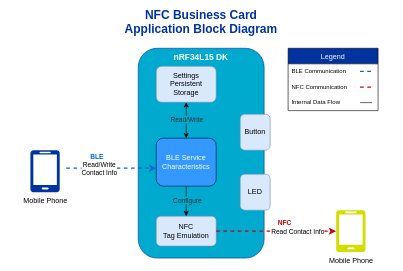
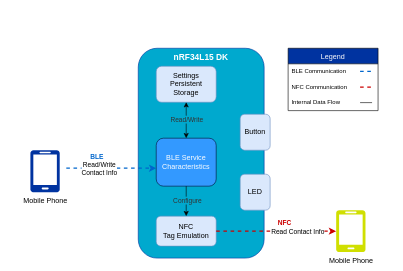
  <mxCell id="0" />
  <mxCell id="1" parent="0" />
  <mxCell id="2" value="nRF34L15 DK" style="rounded=1;whiteSpace=wrap;html=1;fillColor=#00A9CE;strokeColor=#0033A0;verticalAlign=top;fontStyle=1;fontSize=14;fontColor=#FFFFFF;" parent="1" vertex="1"><mxGeometry x="230" y="80" width="210" height="350" as="geometry" /></mxCell>
  <mxCell id="3" value="Settings&lt;br&gt;Persistent Storage" style="rounded=1;whiteSpace=wrap;html=1;fillColor=#dae8fc;strokeColor=#6c8ebf;" parent="1" vertex="1"><mxGeometry x="260" y="110" width="100" height="60" as="geometry" /></mxCell>
  <mxCell id="4" value="BLE Service&lt;br&gt;Characteristics" style="rounded=1;whiteSpace=wrap;html=1;fillColor=#3399FF;strokeColor=#001135;fontColor=#FFFFFF;" parent="1" vertex="1"><mxGeometry x="260" y="230" width="100" height="80" as="geometry" /></mxCell>
  <mxCell id="5" value="Button" style="rounded=1;whiteSpace=wrap;html=1;fillColor=#dae8fc;strokeColor=#6c8ebf;" parent="1" vertex="1"><mxGeometry x="400" y="190" width="50" height="60" as="geometry" /></mxCell>
  <mxCell id="6" value="NFC&lt;br&gt;Tag Emulation" style="rounded=1;whiteSpace=wrap;html=1;fillColor=#dae8fc;strokeColor=#6c8ebf;" parent="1" vertex="1"><mxGeometry x="260" y="360" width="100" height="50" as="geometry" /></mxCell>
  <mxCell id="7" value="" style="endArrow=classic;html=1;rounded=0;entryX=0;entryY=0.5;entryDx=0;entryDy=0;dashed=1;strokeWidth=2;strokeColor=#0066CC;" parent="1" edge="1"><mxGeometry width="50" height="50" relative="1" as="geometry"><mxPoint x="110" y="280" as="sourcePoint" /><mxPoint x="260" y="280" as="targetPoint" /></mxGeometry></mxCell>
  <mxCell id="8" value="BLE" style="edgeLabel;html=1;align=center;verticalAlign=middle;resizable=0;points=[];fontColor=#0066CC;fontStyle=1" parent="7" vertex="1" connectable="0"><mxGeometry x="-0.027" y="-2" relative="1" as="geometry"><mxPoint x="-23" y="-22" as="offset" /></mxGeometry></mxCell>
  <mxCell id="9" value="Read/Write&lt;br&gt;Contact Info" style="edgeLabel;html=1;align=center;verticalAlign=middle;resizable=0;points=[];rotation=0;" parent="7" vertex="1" connectable="0"><mxGeometry x="0.128" y="-2" relative="1" as="geometry"><mxPoint x="-31" y="-2" as="offset" /></mxGeometry></mxCell>
  <mxCell id="10" value="" style="endArrow=classic;html=1;rounded=0;exitX=0.5;exitY=1;exitDx=0;exitDy=0;entryX=0.5;entryY=0;entryDx=0;entryDy=0;startArrow=classic;startFill=1;" parent="1" source="3" target="4" edge="1"><mxGeometry width="50" height="50" relative="1" as="geometry"><mxPoint x="300" y="320" as="sourcePoint" /><mxPoint x="350" y="270" as="targetPoint" /></mxGeometry></mxCell>
  <mxCell id="11" value="Read/Write" style="edgeLabel;html=1;align=center;verticalAlign=middle;resizable=0;points=[];labelBackgroundColor=#00A9CE;fontColor=#333333;textShadow=0;" parent="10" vertex="1" connectable="0"><mxGeometry x="-0.28" relative="1" as="geometry"><mxPoint y="6" as="offset" /></mxGeometry></mxCell>
  <mxCell id="12" value="" style="endArrow=classic;html=1;rounded=0;exitX=0.5;exitY=1;exitDx=0;exitDy=0;entryX=0.5;entryY=0;entryDx=0;entryDy=0;" parent="1" source="4" target="6" edge="1"><mxGeometry width="50" height="50" relative="1" as="geometry"><mxPoint x="300" y="320" as="sourcePoint" /><mxPoint x="350" y="270" as="targetPoint" /></mxGeometry></mxCell>
  <mxCell id="13" value="Configure" style="edgeLabel;html=1;align=center;verticalAlign=middle;resizable=0;points=[];fontFamily=Helvetica;fontSize=11;fontColor=#333333;labelBackgroundColor=#00A9CE;fillColor=none;gradientColor=none;" parent="12" vertex="1" connectable="0"><mxGeometry x="-0.32" y="1" relative="1" as="geometry"><mxPoint y="6" as="offset" /></mxGeometry></mxCell>
  <mxCell id="14" value="" style="endArrow=classic;html=1;rounded=0;exitX=1;exitY=0.5;exitDx=0;exitDy=0;dashed=1;strokeWidth=2;strokeColor=#CC0000;" parent="1" source="6" edge="1"><mxGeometry width="50" height="50" relative="1" as="geometry"><mxPoint x="300" y="320" as="sourcePoint" /><mxPoint x="560" y="385" as="targetPoint" /></mxGeometry></mxCell>
  <mxCell id="15" value="NFC" style="edgeLabel;html=1;align=center;verticalAlign=middle;resizable=0;points=[];fontColor=#CC0000;fontStyle=1" parent="14" vertex="1" connectable="0"><mxGeometry x="0.26" y="1" relative="1" as="geometry"><mxPoint x="-13" y="-14" as="offset" /></mxGeometry></mxCell>
  <mxCell id="16" value="Read Contact Info" style="edgeLabel;html=1;align=center;verticalAlign=middle;resizable=0;points=[];rotation=0;" parent="14" vertex="1" connectable="0"><mxGeometry x="0.056" y="3" relative="1" as="geometry"><mxPoint x="29" y="3" as="offset" /></mxGeometry></mxCell>
  <mxCell id="17" value="Legend" style="swimlane;fontStyle=0;childLayout=stackLayout;horizontal=1;startSize=26;horizontalStack=0;resizeParent=1;resizeParentMax=0;resizeLast=0;collapsible=1;marginBottom=0;align=center;fontSize=12;fillColor=#0033A0;fontColor=#FFFFFF;" parent="1" vertex="1"><mxGeometry x="480" y="80" width="150" height="104" as="geometry"><mxRectangle x="570" y="80" width="80" height="30" as="alternateBounds" /></mxGeometry></mxCell>
  <mxCell id="18" value="" style="endArrow=none;dashed=1;html=1;rounded=0;strokeWidth=2;strokeColor=#0066CC;" parent="17" edge="1"><mxGeometry width="50" height="50" relative="1" as="geometry"><mxPoint x="120" y="38.66" as="sourcePoint" /><mxPoint x="140" y="38.66" as="targetPoint" /></mxGeometry></mxCell>
  <mxCell id="19" value="BLE Communication" style="text;strokeColor=none;fillColor=none;spacingLeft=4;spacingRight=4;overflow=hidden;rotatable=0;points=[[0,0.5],[1,0.5]];portConstraint=eastwest;fontSize=10;" parent="17" vertex="1"><mxGeometry y="26" width="150" height="26" as="geometry" /></mxCell>
  <mxCell id="20" value="NFC Communication" style="text;strokeColor=none;fillColor=none;spacingLeft=4;spacingRight=4;overflow=hidden;rotatable=0;points=[[0,0.5],[1,0.5]];portConstraint=eastwest;fontSize=10;" parent="17" vertex="1"><mxGeometry y="52" width="150" height="26" as="geometry" /></mxCell>
  <mxCell id="21" value="" style="endArrow=none;dashed=1;html=1;rounded=0;strokeWidth=2;strokeColor=#CC0000;" parent="17" edge="1"><mxGeometry width="50" height="50" relative="1" as="geometry"><mxPoint x="120" y="64.66" as="sourcePoint" /><mxPoint x="140" y="64.66" as="targetPoint" /></mxGeometry></mxCell>
  <mxCell id="22" value="" style="endArrow=none;html=1;rounded=0;" parent="17" edge="1"><mxGeometry width="50" height="50" relative="1" as="geometry"><mxPoint x="120" y="90.66" as="sourcePoint" /><mxPoint x="140" y="90.66" as="targetPoint" /></mxGeometry></mxCell>
  <mxCell id="23" value="Internal Data Flow" style="text;strokeColor=none;fillColor=none;spacingLeft=4;spacingRight=4;overflow=hidden;rotatable=0;points=[[0,0.5],[1,0.5]];portConstraint=eastwest;fontSize=10;" parent="17" vertex="1"><mxGeometry y="78" width="150" height="26" as="geometry" /></mxCell>
- <mxCell id="24" value="NFC Business Card &lt;br&gt;Application Block Diagram" style="text;html=1;strokeColor=none;fillColor=none;align=center;verticalAlign=middle;whiteSpace=wrap;rounded=0;fontSize=20;fontStyle=1;fontColor=#0033A0;" parent="1" vertex="1"><mxGeometry x="20" y="20" width="630" height="30" as="geometry" /></mxCell>
  <mxCell id="25" value="Mobile Phone" style="sketch=0;aspect=fixed;pointerEvents=1;shadow=0;dashed=0;html=1;strokeColor=none;labelPosition=center;verticalLabelPosition=bottom;verticalAlign=top;align=center;fillColor=#D0DF00;shape=mxgraph.azure.mobile" parent="1" vertex="1"><mxGeometry x="560" y="350" width="49" height="70" as="geometry" /></mxCell>
  <mxCell id="26" value="Mobile Phone" style="sketch=0;aspect=fixed;pointerEvents=1;shadow=0;dashed=0;html=1;strokeColor=none;labelPosition=center;verticalLabelPosition=bottom;verticalAlign=top;align=center;fillColor=#0033A0;shape=mxgraph.azure.mobile" parent="1" vertex="1"><mxGeometry x="50" y="250" width="49" height="70" as="geometry" /></mxCell>
  <mxCell id="27" value="LED" style="rounded=1;whiteSpace=wrap;html=1;fillColor=#dae8fc;strokeColor=#6c8ebf;" vertex="1" parent="1"><mxGeometry x="400" y="290" width="50" height="60" as="geometry" /></mxCell>
